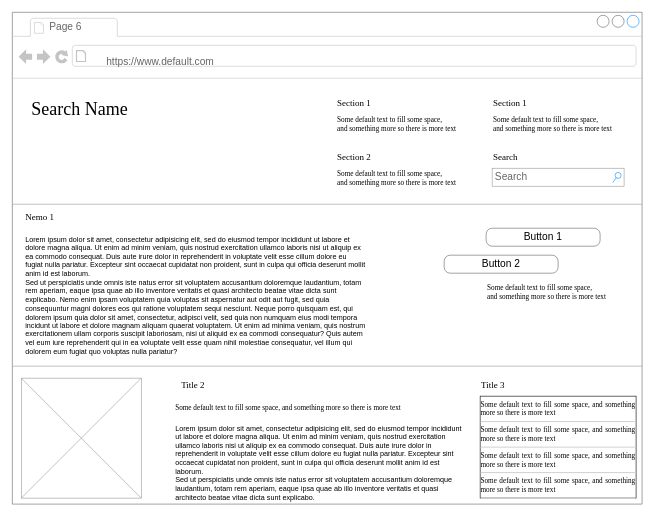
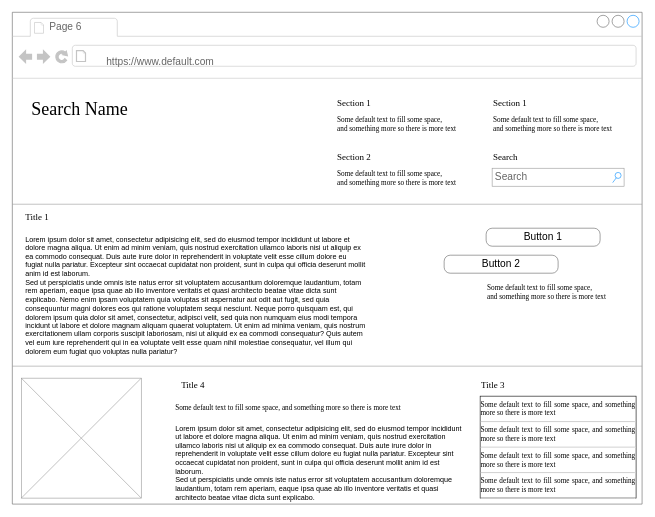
  <mxCell id="0" />
  <mxCell id="1" parent="0" />
  <mxCell id="2" value="" style="strokeWidth=1;shadow=0;dashed=0;align=center;html=1;shape=mxgraph.mockup.containers.browserWindow;rSize=0;strokeColor=#666666;mainText=,;recursiveResize=0;rounded=0;labelBackgroundColor=none;fontFamily=Verdana;fontSize=12" parent="1" vertex="1"><mxGeometry x="20" y="20" width="1050" height="820" as="geometry" /></mxCell>
  <mxCell id="3" value="Page 6" style="strokeWidth=1;shadow=0;dashed=0;align=center;html=1;shape=mxgraph.mockup.containers.anchor;fontSize=17;fontColor=#666666;align=left;" parent="2" vertex="1"><mxGeometry x="60" y="12" width="110" height="26" as="geometry" /></mxCell>
  <mxCell id="4" value="https://www.default.com" style="strokeWidth=1;shadow=0;dashed=0;align=center;html=1;shape=mxgraph.mockup.containers.anchor;rSize=0;fontSize=17;fontColor=#666666;align=left;" parent="2" vertex="1"><mxGeometry x="155" y="70" width="250" height="26" as="geometry" /></mxCell>
  <mxCell id="5" value="Search Name" style="text;html=1;points=[];align=left;verticalAlign=top;spacingTop=-4;fontSize=30;fontFamily=Verdana" parent="2" vertex="1"><mxGeometry x="30" y="140" width="340" height="50" as="geometry" /></mxCell>
  <mxCell id="6" value="Section 1" style="text;html=1;points=[];align=left;verticalAlign=top;spacingTop=-4;fontSize=15;fontFamily=Verdana" parent="2" vertex="1"><mxGeometry x="540" y="140" width="170" height="30" as="geometry" /></mxCell>
  <mxCell id="7" value="Some default text to fill some space, and&amp;nbsp;&lt;span&gt;something more so there is more text&lt;/span&gt;" style="text;html=1;points=[];align=left;verticalAlign=top;spacingTop=-4;fontSize=12;fontFamily=Verdana;whiteSpace=wrap;" parent="2" vertex="1"><mxGeometry x="540" y="170" width="240" height="40" as="geometry" /></mxCell>
  <mxCell id="8" value="Section 2" style="text;html=1;points=[];align=left;verticalAlign=top;spacingTop=-4;fontSize=15;fontFamily=Verdana" parent="2" vertex="1"><mxGeometry x="540" y="230" width="170" height="30" as="geometry" /></mxCell>
  <mxCell id="9" value="Some default text to fill some space, and&amp;nbsp;&lt;span&gt;something more so there is more text&lt;/span&gt;" style="text;html=1;points=[];align=left;verticalAlign=top;spacingTop=-4;fontSize=12;fontFamily=Verdana;whiteSpace=wrap;" parent="2" vertex="1"><mxGeometry x="540" y="260" width="240" height="40" as="geometry" /></mxCell>
  <mxCell id="10" value="Section 1" style="text;html=1;points=[];align=left;verticalAlign=top;spacingTop=-4;fontSize=15;fontFamily=Verdana" parent="2" vertex="1"><mxGeometry x="800" y="140" width="170" height="30" as="geometry" /></mxCell>
  <mxCell id="11" value="Some default text to fill some space, and&amp;nbsp;&lt;span&gt;something more so there is more text&lt;/span&gt;" style="text;html=1;points=[];align=left;verticalAlign=top;spacingTop=-4;fontSize=12;fontFamily=Verdana;whiteSpace=wrap;" parent="2" vertex="1"><mxGeometry x="800" y="170" width="240" height="40" as="geometry" /></mxCell>
  <mxCell id="12" value="Search" style="text;html=1;points=[];align=left;verticalAlign=top;spacingTop=-4;fontSize=15;fontFamily=Verdana" parent="2" vertex="1"><mxGeometry x="800" y="230" width="170" height="30" as="geometry" /></mxCell>
  <mxCell id="13" value="Search" style="strokeWidth=1;shadow=0;dashed=0;align=center;html=1;shape=mxgraph.mockup.forms.searchBox;strokeColor=#999999;mainText=;strokeColor2=#008cff;fontColor=#666666;fontSize=17;align=left;spacingLeft=3;rounded=0;labelBackgroundColor=none;" parent="2" vertex="1"><mxGeometry x="800" y="260" width="220" height="30" as="geometry" /></mxCell>
  <mxCell id="14" value="" style="verticalLabelPosition=bottom;shadow=0;dashed=0;align=center;html=1;verticalAlign=top;strokeWidth=1;shape=mxgraph.mockup.markup.line;strokeColor=#999999;rounded=0;labelBackgroundColor=none;fillColor=#ffffff;fontFamily=Verdana;fontSize=12;fontColor=#000000;" parent="2" vertex="1"><mxGeometry y="310" width="1050" height="20" as="geometry" /></mxCell>
- <mxCell id="15" value="Nemo 1" style="text;html=1;points=[];align=left;verticalAlign=top;spacingTop=-4;fontSize=15;fontFamily=Verdana" parent="2" vertex="1"><mxGeometry x="20" y="330" width="170" height="30" as="geometry" /></mxCell>
+ <mxCell id="15" value="Title 1" style="text;html=1;points=[];align=left;verticalAlign=top;spacingTop=-4;fontSize=15;fontFamily=Verdana" parent="2" vertex="1"><mxGeometry x="20" y="330" width="170" height="30" as="geometry" /></mxCell>
  <mxCell id="16" value="Lorem ipsum dolor sit amet, consectetur adipisicing elit, sed do eiusmod tempor incididunt ut labore et dolore magna aliqua. Ut enim ad minim veniam, quis nostrud exercitation ullamco laboris nisi ut aliquip ex ea commodo consequat. Duis aute irure dolor in reprehenderit in voluptate velit esse cillum dolore eu fugiat nulla pariatur. Excepteur sint occaecat cupidatat non proident, sunt in culpa qui officia deserunt mollit anim id est laborum.&#10;Sed ut perspiciatis unde omnis iste natus error sit voluptatem accusantium doloremque laudantium, totam rem aperiam, eaque ipsa quae ab illo inventore veritatis et quasi architecto beatae vitae dicta sunt explicabo. Nemo enim ipsam voluptatem quia voluptas sit aspernatur aut odit aut fugit, sed quia consequuntur magni dolores eos qui ratione voluptatem sequi nesciunt. Neque porro quisquam est, qui dolorem ipsum quia dolor sit amet, consectetur, adipisci velit, sed quia non numquam eius modi tempora incidunt ut labore et dolore magnam aliquam quaerat voluptatem. Ut enim ad minima veniam, quis nostrum exercitationem ullam corporis suscipit laboriosam, nisi ut aliquid ex ea commodi consequatur? Quis autem vel eum iure reprehenderit qui in ea voluptate velit esse quam nihil molestiae consequatur, vel illum qui dolorem eum fugiat quo voluptas nulla pariatur?" style="text;spacingTop=-5;whiteSpace=wrap;html=1;align=left;fontSize=12;fontFamily=Helvetica;fillColor=none;strokeColor=none;rounded=0;shadow=1;labelBackgroundColor=none;" parent="2" vertex="1"><mxGeometry x="20" y="370" width="570" height="240" as="geometry" /></mxCell>
  <mxCell id="17" value="Button 1" style="strokeWidth=1;shadow=0;dashed=0;align=center;html=1;shape=mxgraph.mockup.buttons.button;strokeColor=#666666;mainText=;buttonStyle=round;fontSize=17;fontStyle=0;fillColor=none;whiteSpace=wrap;rounded=0;labelBackgroundColor=none;" parent="2" vertex="1"><mxGeometry x="790" y="360" width="190" height="30" as="geometry" /></mxCell>
  <mxCell id="18" value="Button 2" style="strokeWidth=1;shadow=0;dashed=0;align=center;html=1;shape=mxgraph.mockup.buttons.button;strokeColor=#666666;mainText=;buttonStyle=round;fontSize=17;fontStyle=0;fillColor=none;whiteSpace=wrap;rounded=0;labelBackgroundColor=none;" parent="2" vertex="1"><mxGeometry x="720" y="405" width="190" height="30" as="geometry" /></mxCell>
  <mxCell id="19" value="Some default text to fill some space, and&amp;nbsp;&lt;span&gt;something more so there is more text&lt;/span&gt;" style="text;html=1;points=[];align=left;verticalAlign=top;spacingTop=-4;fontSize=12;fontFamily=Verdana;whiteSpace=wrap;" parent="2" vertex="1"><mxGeometry x="790" y="450" width="240" height="40" as="geometry" /></mxCell>
  <mxCell id="20" value="" style="verticalLabelPosition=bottom;shadow=0;dashed=0;align=center;html=1;verticalAlign=top;strokeWidth=1;shape=mxgraph.mockup.markup.line;strokeColor=#999999;rounded=0;labelBackgroundColor=none;fillColor=#ffffff;fontFamily=Verdana;fontSize=12;fontColor=#000000;" parent="2" vertex="1"><mxGeometry y="580" width="1050" height="20" as="geometry" /></mxCell>
  <mxCell id="21" value="" style="verticalLabelPosition=bottom;shadow=0;dashed=0;align=center;html=1;verticalAlign=top;strokeWidth=1;shape=mxgraph.mockup.graphics.simpleIcon;strokeColor=#999999;fillColor=#ffffff;rounded=0;labelBackgroundColor=none;fontFamily=Verdana;fontSize=12;fontColor=#000000;" parent="2" vertex="1"><mxGeometry x="15" y="610" width="200" height="200" as="geometry" /></mxCell>
- <mxCell id="22" value="Title 2" style="text;html=1;points=[];align=left;verticalAlign=top;spacingTop=-4;fontSize=15;fontFamily=Verdana" parent="2" vertex="1"><mxGeometry x="280" y="610" width="170" height="30" as="geometry" /></mxCell>
+ <mxCell id="22" value="Title 4" style="text;html=1;points=[];align=left;verticalAlign=top;spacingTop=-4;fontSize=15;fontFamily=Verdana" parent="2" vertex="1"><mxGeometry x="280" y="610" width="170" height="30" as="geometry" /></mxCell>
  <mxCell id="23" value="Title 3" style="text;html=1;points=[];align=left;verticalAlign=top;spacingTop=-4;fontSize=15;fontFamily=Verdana" parent="2" vertex="1"><mxGeometry x="780" y="610" width="170" height="30" as="geometry" /></mxCell>
  <mxCell id="24" value="&lt;div style=&quot;text-align: justify&quot;&gt;&lt;span&gt;Some default text to fill some space, and&amp;nbsp;&lt;/span&gt;&lt;span&gt;something more so there is more text&lt;/span&gt;&lt;/div&gt;&lt;div style=&quot;text-align: justify&quot;&gt;&lt;hr id=&quot;null&quot; style=&quot;text-align: justify&quot;&gt;&lt;span&gt;&lt;div style=&quot;text-align: justify&quot;&gt;&lt;span&gt;Some default text to fill some space, and&amp;nbsp;&lt;/span&gt;&lt;span&gt;something more so there is more text&lt;/span&gt;&lt;/div&gt;&lt;/span&gt;&lt;/div&gt;&lt;hr id=&quot;null&quot; style=&quot;text-align: justify&quot;&gt;&lt;span&gt;&lt;div style=&quot;text-align: justify&quot;&gt;&lt;span&gt;Some default text to fill some space, and&amp;nbsp;&lt;/span&gt;&lt;span&gt;something more so there is more text&lt;/span&gt;&lt;/div&gt;&lt;/span&gt;&lt;hr id=&quot;null&quot; style=&quot;text-align: justify&quot;&gt;&lt;span&gt;&lt;div style=&quot;text-align: justify&quot;&gt;&lt;span&gt;Some default text to fill some space, and&amp;nbsp;&lt;/span&gt;&lt;span&gt;something more so there is more text&lt;/span&gt;&lt;/div&gt;&lt;/span&gt;&lt;hr id=&quot;null&quot; style=&quot;text-align: left&quot;&gt;" style="whiteSpace=wrap;html=1;rounded=0;shadow=0;labelBackgroundColor=none;strokeWidth=1;fontFamily=Verdana;fontSize=12;align=center;verticalAlign=top;" parent="2" vertex="1"><mxGeometry x="780" y="640" width="260" height="170" as="geometry" /></mxCell>
  <mxCell id="25" value="Some default text to fill some space, and&amp;nbsp;&lt;span&gt;something more so there is more text&lt;/span&gt;" style="text;html=1;points=[];align=left;verticalAlign=top;spacingTop=-4;fontSize=12;fontFamily=Verdana;whiteSpace=wrap;" parent="2" vertex="1"><mxGeometry x="270" y="650" width="470" height="40" as="geometry" /></mxCell>
  <mxCell id="26" value="Lorem ipsum dolor sit amet, consectetur adipisicing elit, sed do eiusmod tempor incididunt ut labore et dolore magna aliqua. Ut enim ad minim veniam, quis nostrud exercitation ullamco laboris nisi ut aliquip ex ea commodo consequat. Duis aute irure dolor in reprehenderit in voluptate velit esse cillum dolore eu fugiat nulla pariatur. Excepteur sint occaecat cupidatat non proident, sunt in culpa qui officia deserunt mollit anim id est laborum.&lt;br&gt;Sed ut perspiciatis unde omnis iste natus error sit voluptatem accusantium doloremque laudantium, totam rem aperiam, eaque ipsa quae ab illo inventore veritatis et quasi architecto beatae vitae dicta sunt explicabo.&amp;nbsp;" style="text;spacingTop=-5;whiteSpace=wrap;html=1;align=left;fontSize=12;fontFamily=Helvetica;fillColor=none;strokeColor=none;rounded=0;shadow=1;labelBackgroundColor=none;" parent="1" vertex="1"><mxGeometry x="290" y="705" width="490" height="125" as="geometry" /></mxCell>
